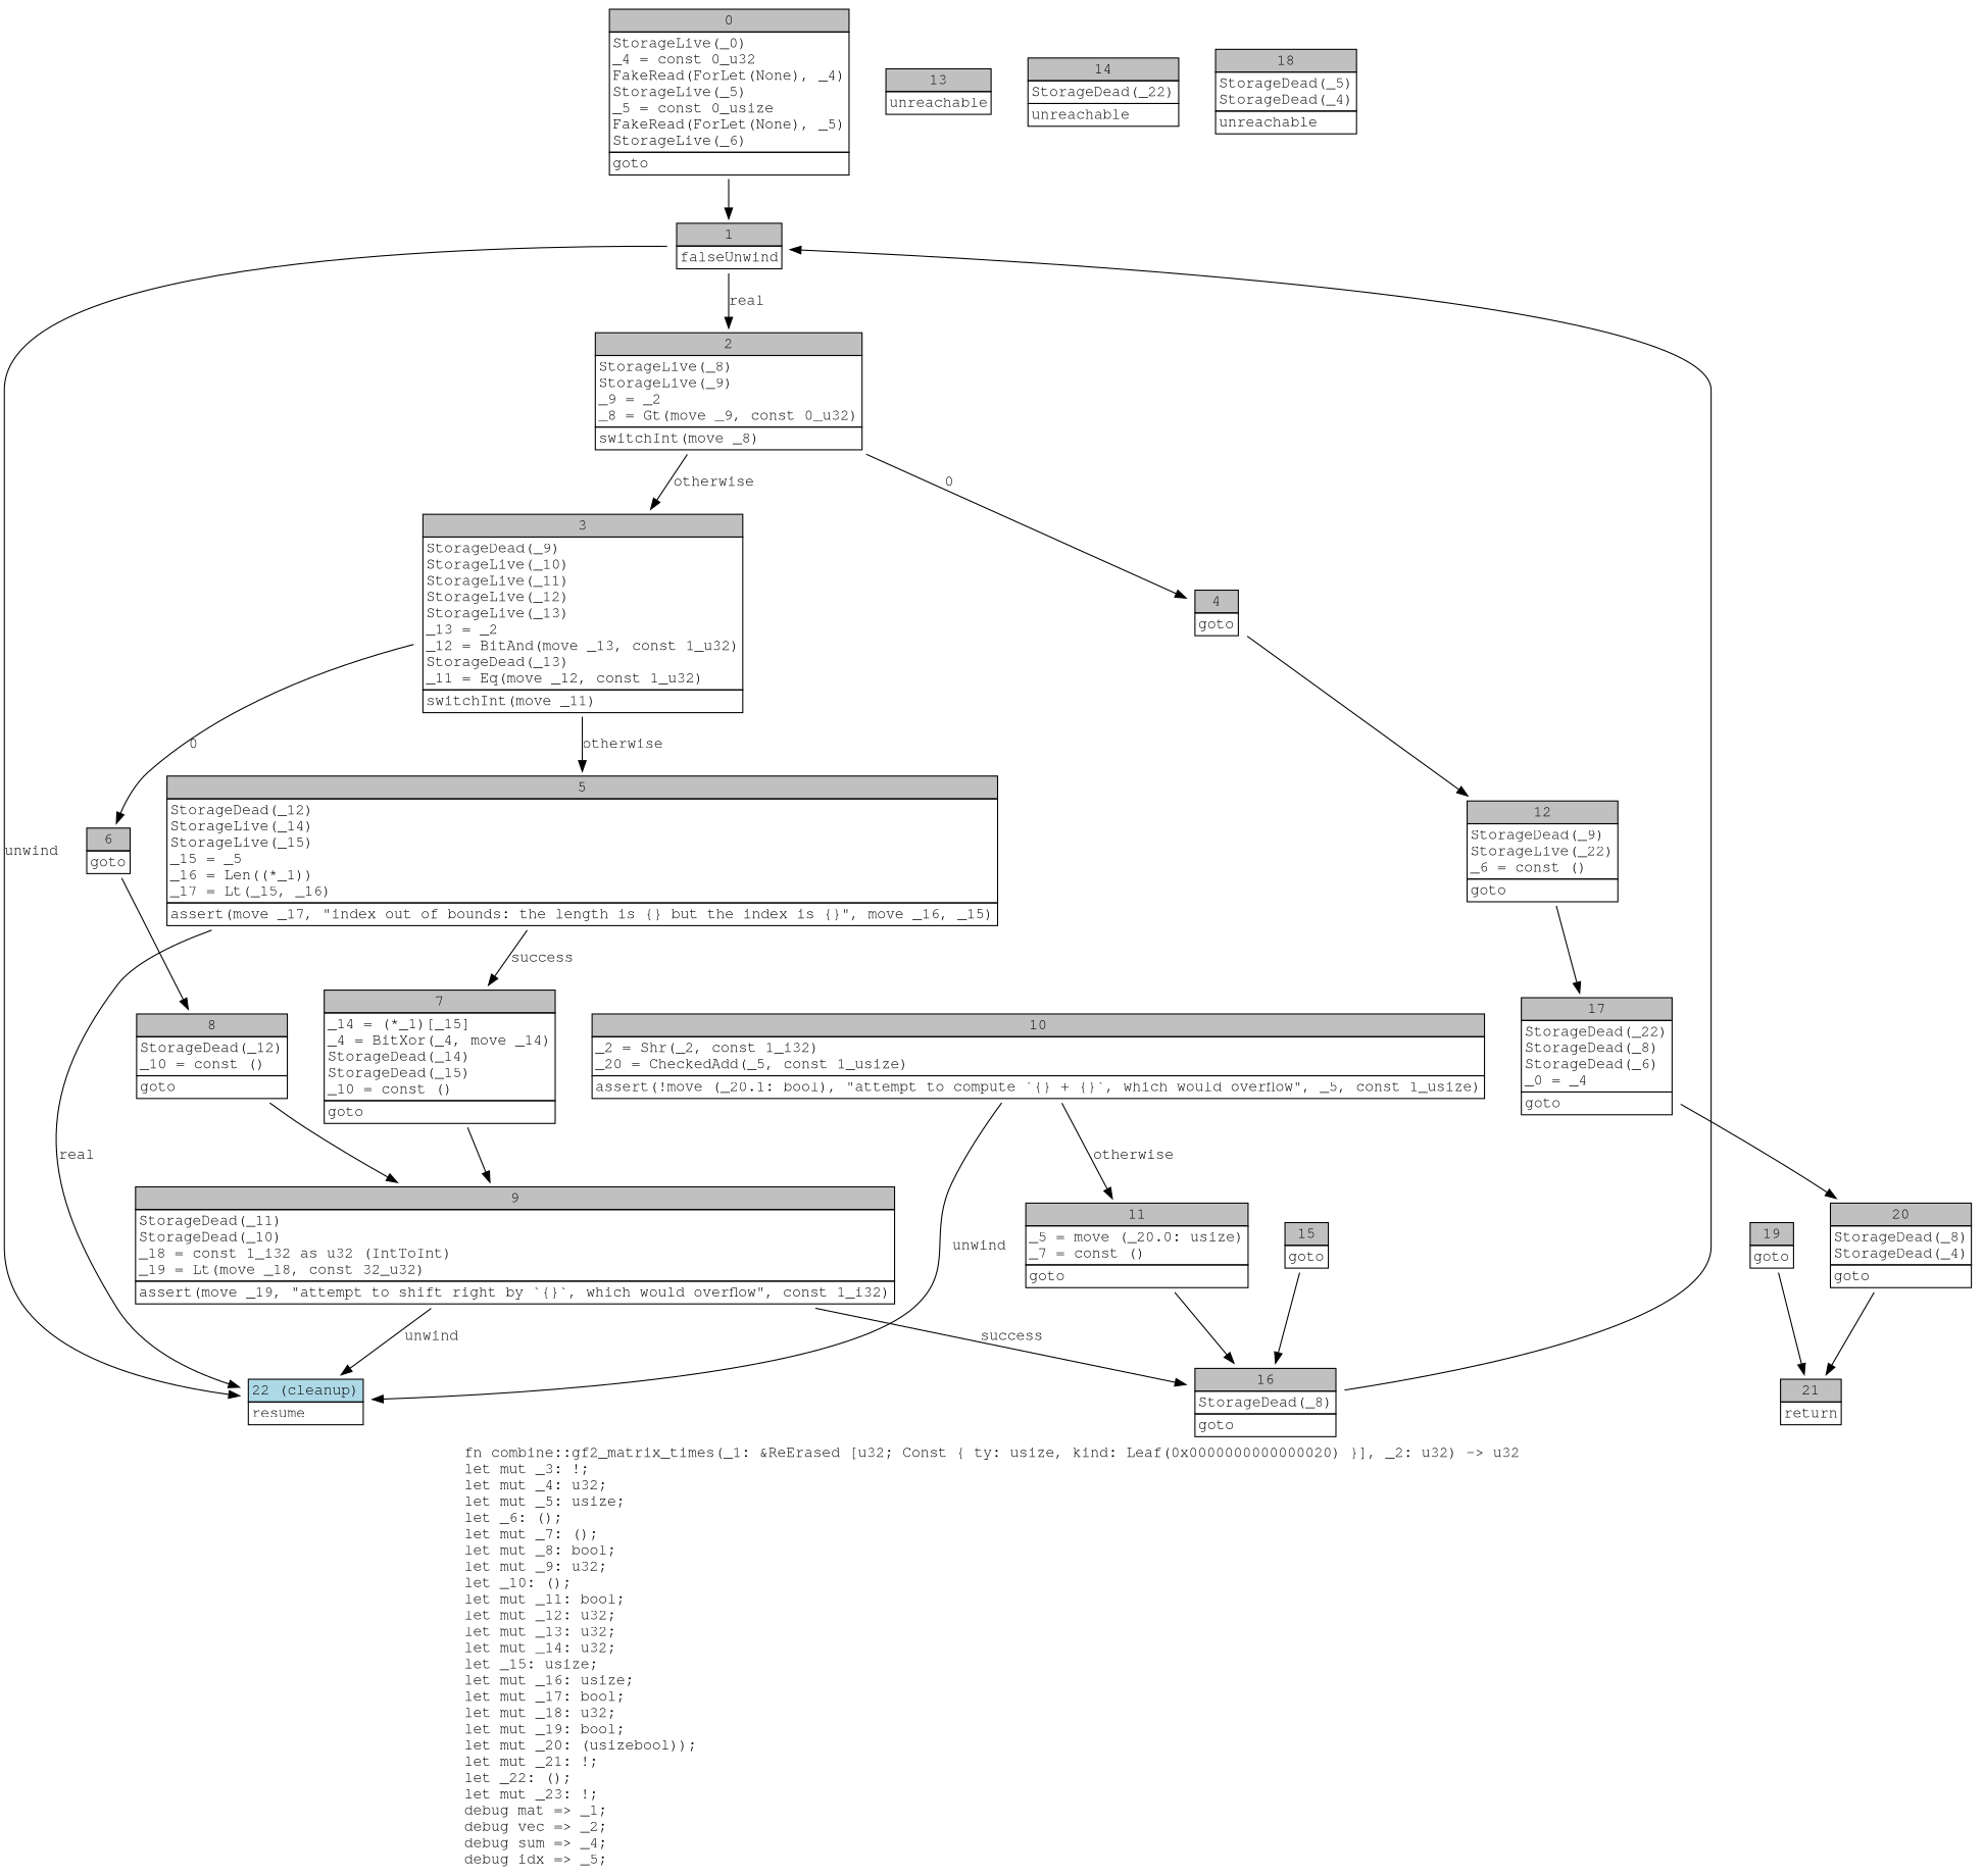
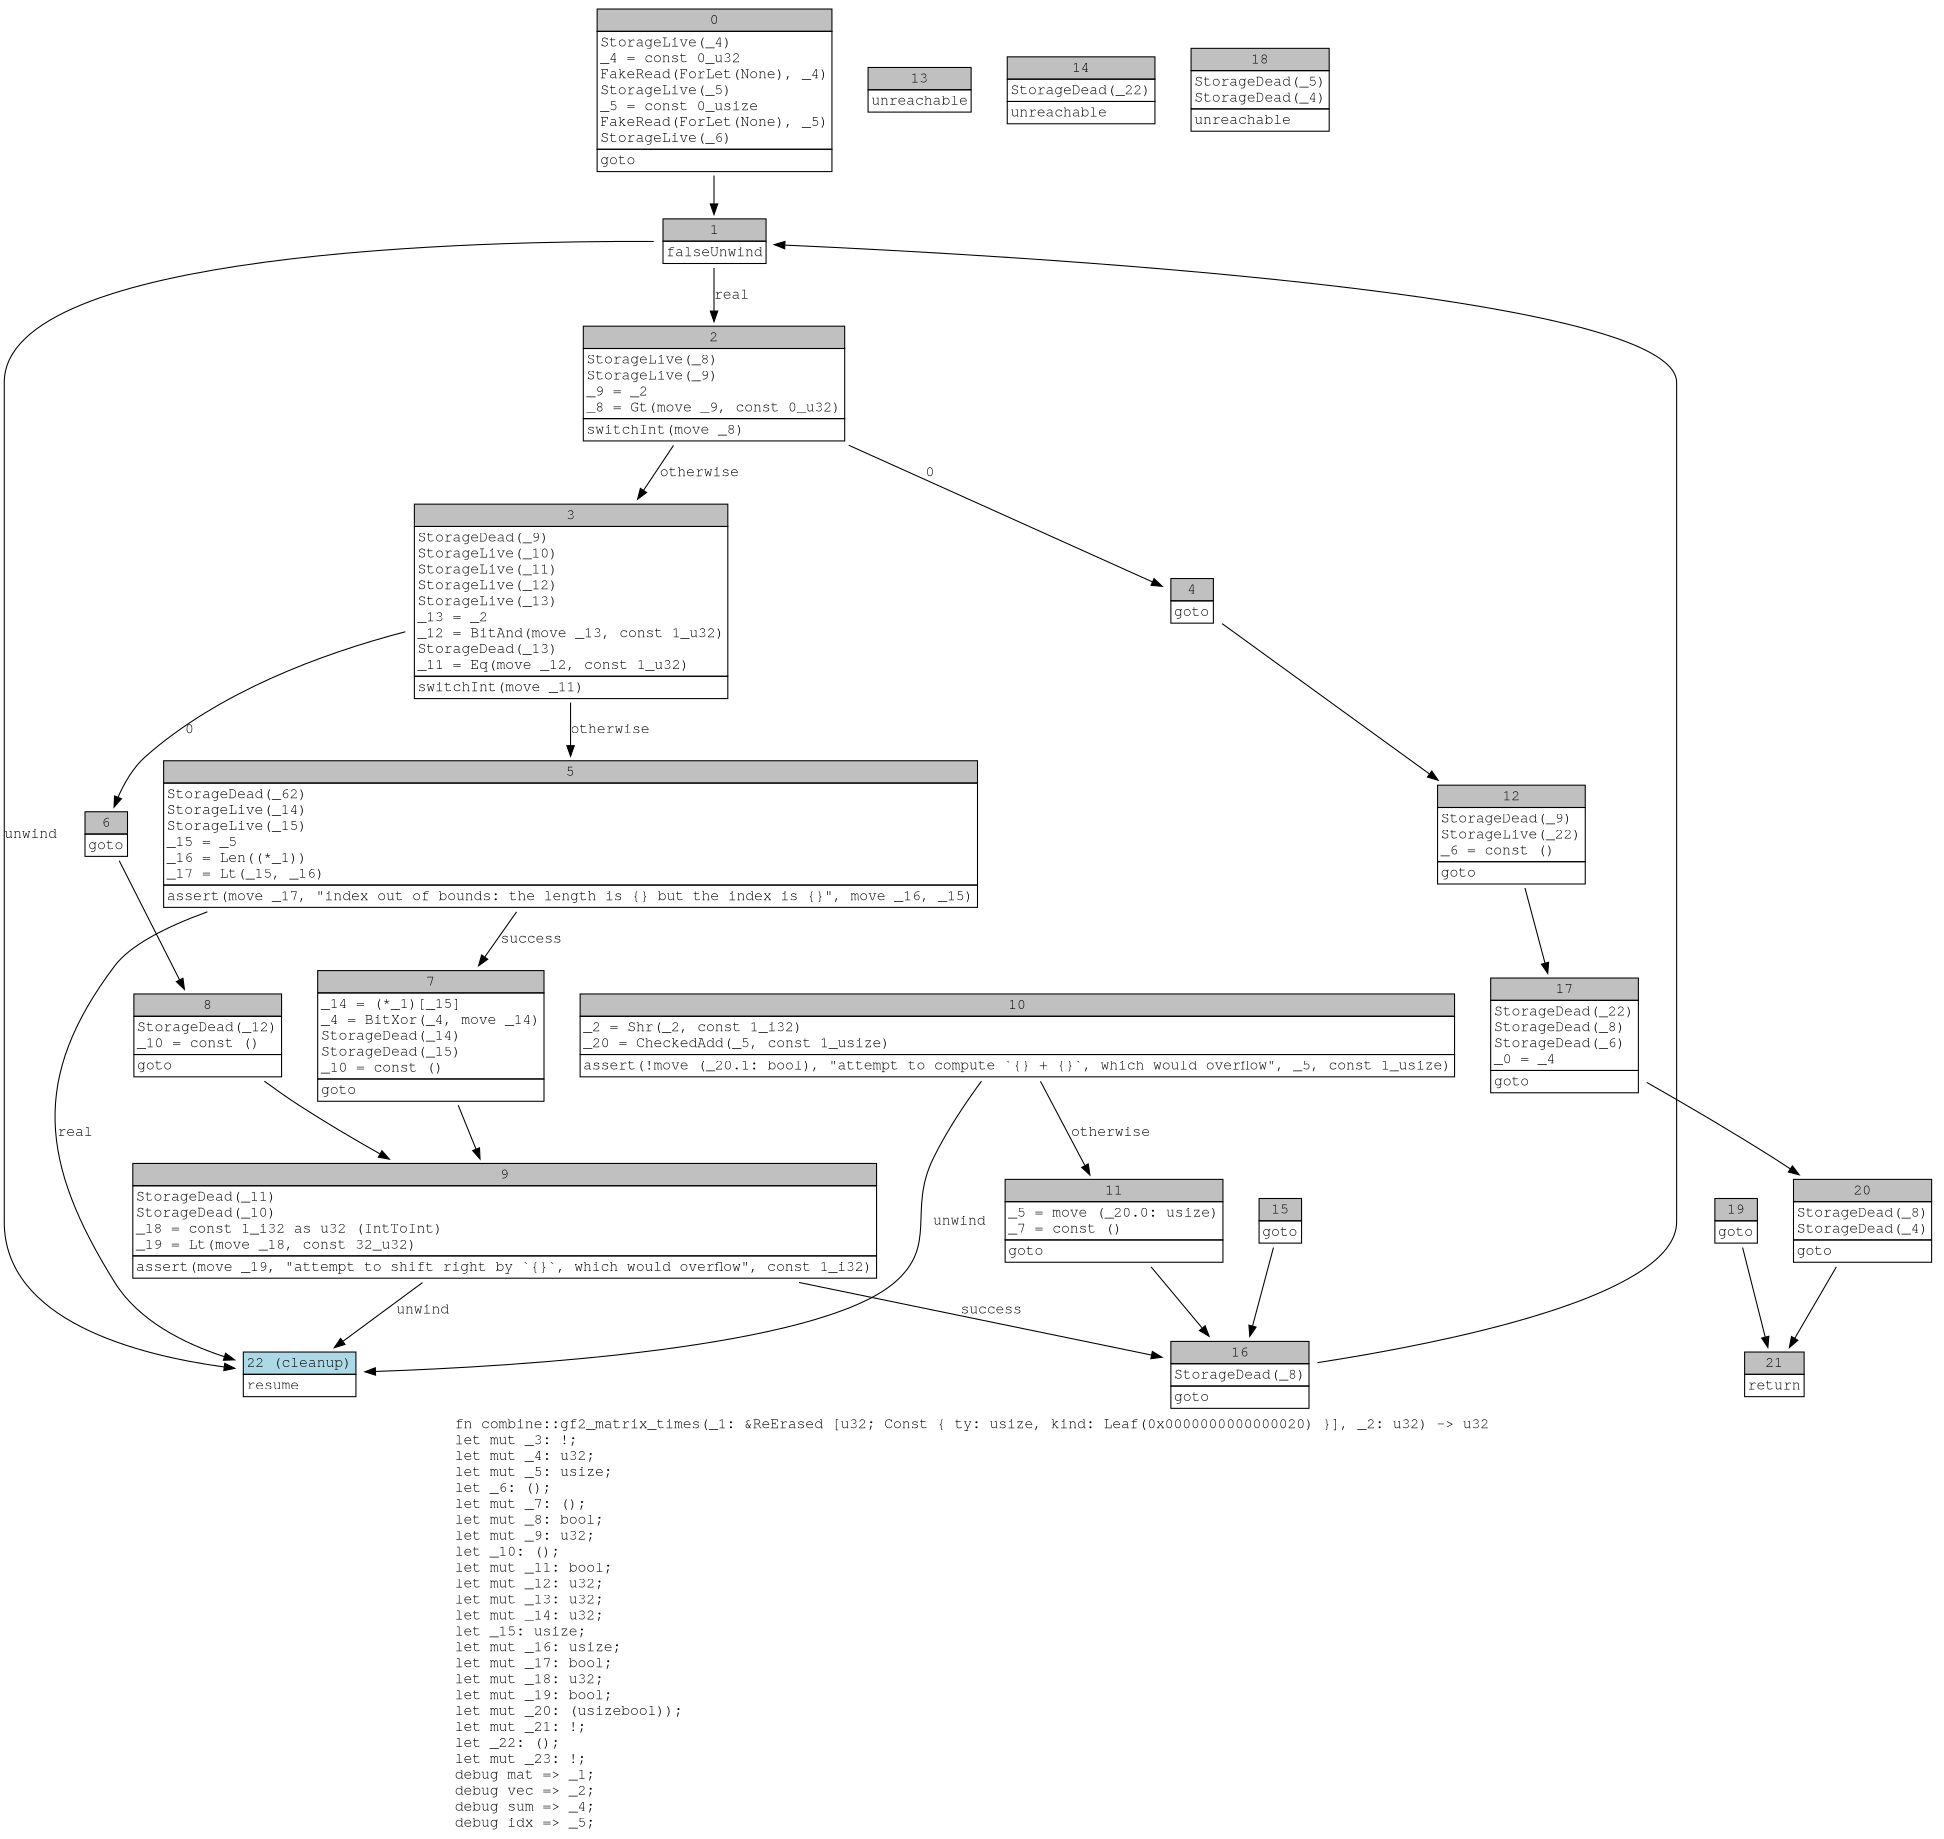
  digraph {
    fontname="Courier, monospace"
    label=<fn combine::gf2_matrix_times(_1: &amp;ReErased [u32; Const { ty: usize, kind: Leaf(0x0000000000000020) }], _2: u32) -&gt; u32<br align="left"/>let mut _3: !;<br align="left"/>let mut _4: u32;<br align="left"/>let mut _5: usize;<br align="left"/>let _6: ();<br align="left"/>let mut _7: ();<br align="left"/>let mut _8: bool;<br align="left"/>let mut _9: u32;<br align="left"/>let _10: ();<br align="left"/>let mut _11: bool;<br align="left"/>let mut _12: u32;<br align="left"/>let mut _13: u32;<br align="left"/>let mut _14: u32;<br align="left"/>let _15: usize;<br align="left"/>let mut _16: usize;<br align="left"/>let mut _17: bool;<br align="left"/>let mut _18: u32;<br align="left"/>let mut _19: bool;<br align="left"/>let mut _20: (usizebool));<br align="left"/>let mut _21: !;<br align="left"/>let _22: ();<br align="left"/>let mut _23: !;<br align="left"/>debug mat =&gt; _1;<br align="left"/>debug vec =&gt; _2;<br align="left"/>debug sum =&gt; _4;<br align="left"/>debug idx =&gt; _5;<br align="left"/>>
    node [fontname="Courier, monospace" shape=none]
    edge [fontname="Courier, monospace"]
-   n1 [label=<<table border="0" cellborder="1" cellspacing="0"><tr><td bgcolor="gray" align="center" colspan="1">0</td></tr><tr><td align="left" balign="left">StorageLive(_0)<br/>_4 = const 0_u32<br/>FakeRead(ForLet(None), _4)<br/>StorageLive(_5)<br/>_5 = const 0_usize<br/>FakeRead(ForLet(None), _5)<br/>StorageLive(_6)<br/></td></tr><tr><td align="left">goto</td></tr></table>>]
+   n1 [label=<<table border="0" cellborder="1" cellspacing="0"><tr><td bgcolor="gray" align="center" colspan="1">0</td></tr><tr><td align="left" balign="left">StorageLive(_4)<br/>_4 = const 0_u32<br/>FakeRead(ForLet(None), _4)<br/>StorageLive(_5)<br/>_5 = const 0_usize<br/>FakeRead(ForLet(None), _5)<br/>StorageLive(_6)<br/></td></tr><tr><td align="left">goto</td></tr></table>>]
    n2 [label=<<table border="0" cellborder="1" cellspacing="0"><tr><td bgcolor="gray" align="center" colspan="1">1</td></tr><tr><td align="left">falseUnwind</td></tr></table>>]
    n3 [label=<<table border="0" cellborder="1" cellspacing="0"><tr><td bgcolor="gray" align="center" colspan="1">2</td></tr><tr><td align="left" balign="left">StorageLive(_8)<br/>StorageLive(_9)<br/>_9 = _2<br/>_8 = Gt(move _9, const 0_u32)<br/></td></tr><tr><td align="left">switchInt(move _8)</td></tr></table>>]
    n4 [label=<<table border="0" cellborder="1" cellspacing="0"><tr><td bgcolor="lightblue" align="center" colspan="1">22 (cleanup)</td></tr><tr><td align="left">resume</td></tr></table>>]
    n5 [label=<<table border="0" cellborder="1" cellspacing="0"><tr><td bgcolor="gray" align="center" colspan="1">3</td></tr><tr><td align="left" balign="left">StorageDead(_9)<br/>StorageLive(_10)<br/>StorageLive(_11)<br/>StorageLive(_12)<br/>StorageLive(_13)<br/>_13 = _2<br/>_12 = BitAnd(move _13, const 1_u32)<br/>StorageDead(_13)<br/>_11 = Eq(move _12, const 1_u32)<br/></td></tr><tr><td align="left">switchInt(move _11)</td></tr></table>>]
    n6 [label=<<table border="0" cellborder="1" cellspacing="0"><tr><td bgcolor="gray" align="center" colspan="1">4</td></tr><tr><td align="left">goto</td></tr></table>>]
-   n7 [label=<<table border="0" cellborder="1" cellspacing="0"><tr><td bgcolor="gray" align="center" colspan="1">5</td></tr><tr><td align="left" balign="left">StorageDead(_12)<br/>StorageLive(_14)<br/>StorageLive(_15)<br/>_15 = _5<br/>_16 = Len((*_1))<br/>_17 = Lt(_15, _16)<br/></td></tr><tr><td align="left">assert(move _17, &quot;index out of bounds: the length is {} but the index is {}&quot;, move _16, _15)</td></tr></table>>]
+   n7 [label=<<table border="0" cellborder="1" cellspacing="0"><tr><td bgcolor="gray" align="center" colspan="1">5</td></tr><tr><td align="left" balign="left">StorageDead(_62)<br/>StorageLive(_14)<br/>StorageLive(_15)<br/>_15 = _5<br/>_16 = Len((*_1))<br/>_17 = Lt(_15, _16)<br/></td></tr><tr><td align="left">assert(move _17, &quot;index out of bounds: the length is {} but the index is {}&quot;, move _16, _15)</td></tr></table>>]
    n8 [label=<<table border="0" cellborder="1" cellspacing="0"><tr><td bgcolor="gray" align="center" colspan="1">6</td></tr><tr><td align="left">goto</td></tr></table>>]
    n9 [label=<<table border="0" cellborder="1" cellspacing="0"><tr><td bgcolor="gray" align="center" colspan="1">12</td></tr><tr><td align="left" balign="left">StorageDead(_9)<br/>StorageLive(_22)<br/>_6 = const ()<br/></td></tr><tr><td align="left">goto</td></tr></table>>]
    n10 [label=<<table border="0" cellborder="1" cellspacing="0"><tr><td bgcolor="gray" align="center" colspan="1">7</td></tr><tr><td align="left" balign="left">_14 = (*_1)[_15]<br/>_4 = BitXor(_4, move _14)<br/>StorageDead(_14)<br/>StorageDead(_15)<br/>_10 = const ()<br/></td></tr><tr><td align="left">goto</td></tr></table>>]
    n11 [label=<<table border="0" cellborder="1" cellspacing="0"><tr><td bgcolor="gray" align="center" colspan="1">8</td></tr><tr><td align="left" balign="left">StorageDead(_12)<br/>_10 = const ()<br/></td></tr><tr><td align="left">goto</td></tr></table>>]
    n12 [label=<<table border="0" cellborder="1" cellspacing="0"><tr><td bgcolor="gray" align="center" colspan="1">17</td></tr><tr><td align="left" balign="left">StorageDead(_22)<br/>StorageDead(_8)<br/>StorageDead(_6)<br/>_0 = _4<br/></td></tr><tr><td align="left">goto</td></tr></table>>]
    n13 [label=<<table border="0" cellborder="1" cellspacing="0"><tr><td bgcolor="gray" align="center" colspan="1">9</td></tr><tr><td align="left" balign="left">StorageDead(_11)<br/>StorageDead(_10)<br/>_18 = const 1_i32 as u32 (IntToInt)<br/>_19 = Lt(move _18, const 32_u32)<br/></td></tr><tr><td align="left">assert(move _19, &quot;attempt to shift right by `{}`, which would overflow&quot;, const 1_i32)</td></tr></table>>]
    n14 [label=<<table border="0" cellborder="1" cellspacing="0"><tr><td bgcolor="gray" align="center" colspan="1">16</td></tr><tr><td align="left" balign="left">StorageDead(_8)<br/></td></tr><tr><td align="left">goto</td></tr></table>>]
    n15 [label=<<table border="0" cellborder="1" cellspacing="0"><tr><td bgcolor="gray" align="center" colspan="1">10</td></tr><tr><td align="left" balign="left">_2 = Shr(_2, const 1_i32)<br/>_20 = CheckedAdd(_5, const 1_usize)<br/></td></tr><tr><td align="left">assert(!move (_20.1: bool), &quot;attempt to compute `{} + {}`, which would overflow&quot;, _5, const 1_usize)</td></tr></table>>]
    n16 [label=<<table border="0" cellborder="1" cellspacing="0"><tr><td bgcolor="gray" align="center" colspan="1">11</td></tr><tr><td align="left" balign="left">_5 = move (_20.0: usize)<br/>_7 = const ()<br/></td></tr><tr><td align="left">goto</td></tr></table>>]
    n17 [label=<<table border="0" cellborder="1" cellspacing="0"><tr><td bgcolor="gray" align="center" colspan="1">20</td></tr><tr><td align="left" balign="left">StorageDead(_8)<br/>StorageDead(_4)<br/></td></tr><tr><td align="left">goto</td></tr></table>>]
    n18 [label=<<table border="0" cellborder="1" cellspacing="0"><tr><td bgcolor="gray" align="center" colspan="1">13</td></tr><tr><td align="left">unreachable</td></tr></table>>]
    n19 [label=<<table border="0" cellborder="1" cellspacing="0"><tr><td bgcolor="gray" align="center" colspan="1">14</td></tr><tr><td align="left" balign="left">StorageDead(_22)<br/></td></tr><tr><td align="left">unreachable</td></tr></table>>]
    n20 [label=<<table border="0" cellborder="1" cellspacing="0"><tr><td bgcolor="gray" align="center" colspan="1">15</td></tr><tr><td align="left">goto</td></tr></table>>]
    n21 [label=<<table border="0" cellborder="1" cellspacing="0"><tr><td bgcolor="gray" align="center" colspan="1">21</td></tr><tr><td align="left">return</td></tr></table>>]
    n22 [label=<<table border="0" cellborder="1" cellspacing="0"><tr><td bgcolor="gray" align="center" colspan="1">18</td></tr><tr><td align="left" balign="left">StorageDead(_5)<br/>StorageDead(_4)<br/></td></tr><tr><td align="left">unreachable</td></tr></table>>]
    n23 [label=<<table border="0" cellborder="1" cellspacing="0"><tr><td bgcolor="gray" align="center" colspan="1">19</td></tr><tr><td align="left">goto</td></tr></table>>]
    n1 -> n2
    n2 -> n3 [label=real]
    n2 -> n4 [label=unwind]
    n3 -> n5 [label=otherwise]
    n3 -> n6 [label=0]
    n5 -> n7 [label=otherwise]
    n5 -> n8 [label=0]
    n6 -> n9
    n7 -> n4 [label=real]
    n7 -> n10 [label=success]
    n8 -> n11
    n9 -> n12
    n10 -> n13
    n11 -> n13
    n12 -> n17
    n13 -> n4 [label=unwind]
    n13 -> n14 [label=success]
    n14 -> n2
    n15 -> n4 [label=unwind]
    n15 -> n16 [label=otherwise]
    n16 -> n14
    n17 -> n21
    n20 -> n14
    n23 -> n21
  }
